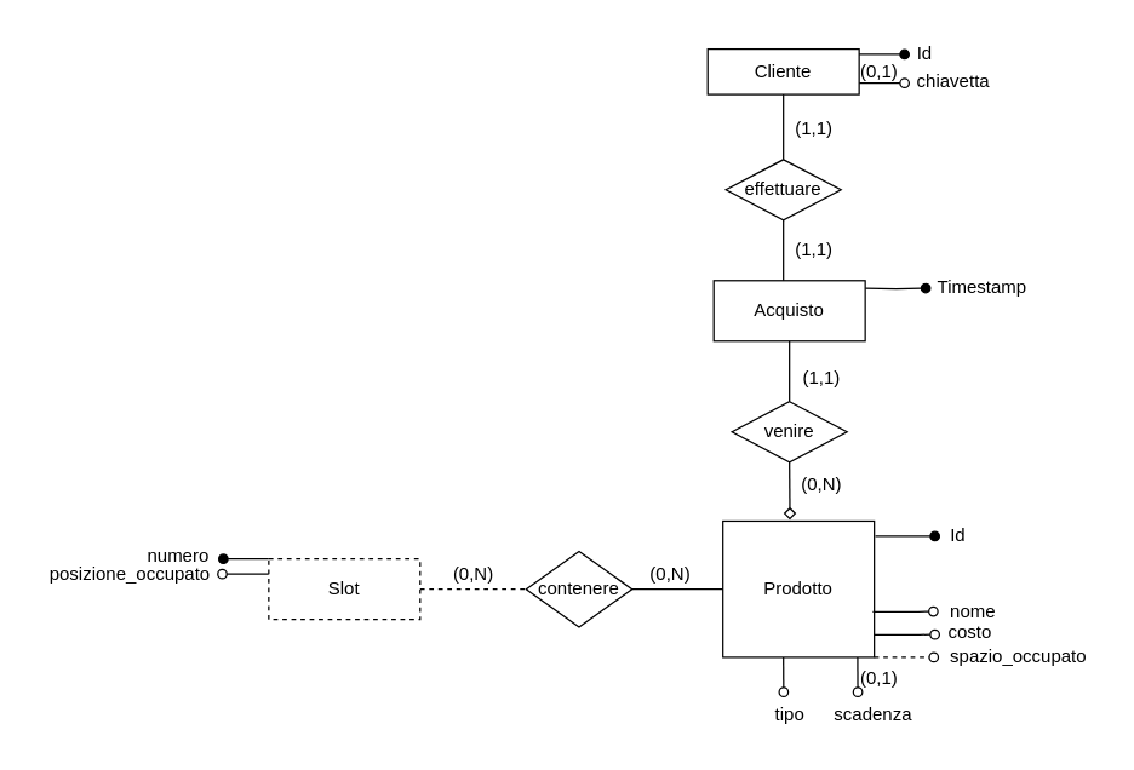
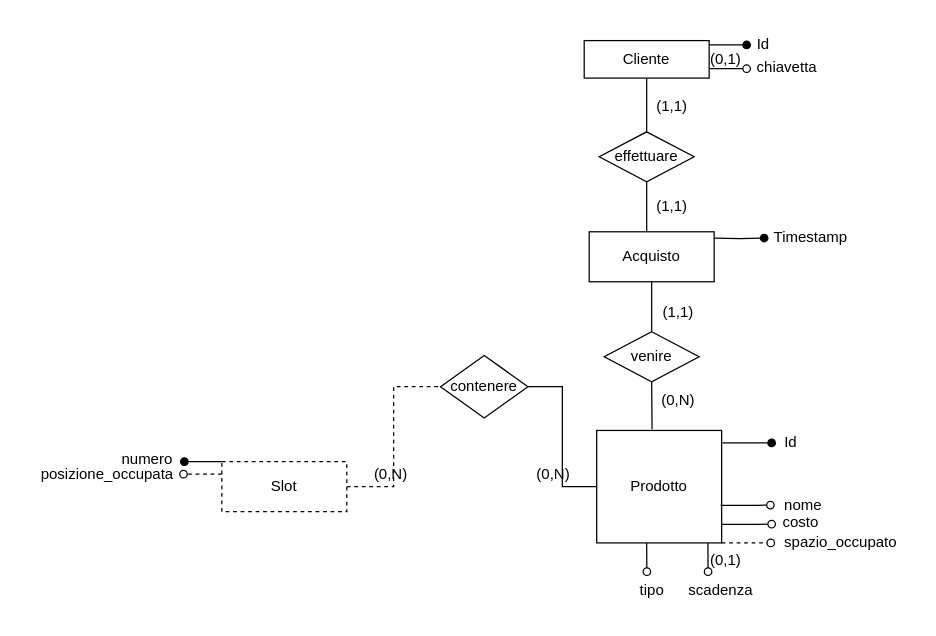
  <mxCell id="0" />
  <mxCell id="1" parent="0" />
  <mxCell id="2" style="edgeStyle=orthogonalEdgeStyle;rounded=0;orthogonalLoop=1;jettySize=auto;html=1;exitX=1;exitY=1;exitDx=0;exitDy=0;entryX=0.026;entryY=1.038;entryDx=0;entryDy=0;entryPerimeter=0;endArrow=oval;endFill=0;dashed=1;" parent="1" source="4" target="11" edge="1"><mxGeometry relative="1" as="geometry" /></mxCell>
  <mxCell id="3" style="edgeStyle=orthogonalEdgeStyle;rounded=0;orthogonalLoop=1;jettySize=auto;html=1;exitX=0.75;exitY=1;exitDx=0;exitDy=0;endArrow=oval;endFill=0;" parent="1" edge="1"><mxGeometry relative="1" as="geometry"><mxPoint x="566.143" y="457" as="targetPoint" /><mxPoint x="566" y="434" as="sourcePoint" /></mxGeometry></mxCell>
  <mxCell id="4" value="Prodotto" style="whiteSpace=wrap;html=1;align=center;" parent="1" vertex="1"><mxGeometry x="477" y="344" width="100" height="90" as="geometry" /></mxCell>
  <mxCell id="5" style="edgeStyle=orthogonalEdgeStyle;rounded=0;orthogonalLoop=1;jettySize=auto;html=1;exitX=1;exitY=0.5;exitDx=0;exitDy=0;entryX=0;entryY=0.5;entryDx=0;entryDy=0;endArrow=none;endFill=0;dashed=1;" parent="1" source="8" target="17" edge="1"><mxGeometry relative="1" as="geometry" /></mxCell>
  <mxCell id="6" style="edgeStyle=orthogonalEdgeStyle;rounded=0;orthogonalLoop=1;jettySize=auto;html=1;exitX=0;exitY=0;exitDx=0;exitDy=0;endArrow=oval;endFill=1;" parent="1" source="8" edge="1"><mxGeometry relative="1" as="geometry"><mxPoint x="147" y="369.238" as="targetPoint" /></mxGeometry></mxCell>
- <mxCell id="7" style="edgeStyle=orthogonalEdgeStyle;rounded=0;orthogonalLoop=1;jettySize=auto;html=1;exitX=0;exitY=0.25;exitDx=0;exitDy=0;entryX=0.989;entryY=0.876;entryDx=0;entryDy=0;entryPerimeter=0;endArrow=oval;endFill=0;" parent="1" source="8" target="26" edge="1"><mxGeometry relative="1" as="geometry" /></mxCell>
+ <mxCell id="7" style="edgeStyle=orthogonalEdgeStyle;rounded=0;orthogonalLoop=1;jettySize=auto;html=1;exitX=0;exitY=0.25;exitDx=0;exitDy=0;entryX=0.989;entryY=0.876;entryDx=0;entryDy=0;entryPerimeter=0;endArrow=oval;endFill=0;dashed=1;" parent="1" source="8" target="26" edge="1"><mxGeometry relative="1" as="geometry" /></mxCell>
  <mxCell id="8" value="Slot" style="whiteSpace=wrap;html=1;align=center;dashed=1;" parent="1" vertex="1"><mxGeometry x="177" y="369" width="100" height="40" as="geometry" /></mxCell>
  <mxCell id="9" value="nome" style="text;html=1;align=center;verticalAlign=middle;resizable=0;points=[];autosize=1;strokeColor=none;fillColor=none;" parent="1" vertex="1"><mxGeometry x="617" y="389" width="50" height="30" as="geometry" /></mxCell>
  <mxCell id="10" style="edgeStyle=orthogonalEdgeStyle;rounded=0;orthogonalLoop=1;jettySize=auto;html=1;exitX=1;exitY=0.25;exitDx=0;exitDy=0;endArrow=oval;endFill=0;" parent="1" edge="1"><mxGeometry relative="1" as="geometry"><mxPoint x="617" y="418.997" as="targetPoint" /><mxPoint x="577" y="419.14" as="sourcePoint" /><Array as="points"><mxPoint x="607" y="419.14" /><mxPoint x="607" y="419.14" /></Array></mxGeometry></mxCell>
  <mxCell id="11" value="costo" style="text;html=1;align=center;verticalAlign=middle;resizable=0;points=[];autosize=1;strokeColor=none;fillColor=none;" parent="1" vertex="1"><mxGeometry x="615" y="403" width="50" height="30" as="geometry" /></mxCell>
  <mxCell id="12" value="spazio_occupato" style="text;html=1;align=center;verticalAlign=middle;resizable=0;points=[];autosize=1;strokeColor=none;fillColor=none;" parent="1" vertex="1"><mxGeometry x="617" y="419" width="110" height="30" as="geometry" /></mxCell>
  <mxCell id="13" value="scadenza" style="text;html=1;align=center;verticalAlign=middle;resizable=0;points=[];autosize=1;strokeColor=none;fillColor=none;" parent="1" vertex="1"><mxGeometry x="541" y="457" width="70" height="30" as="geometry" /></mxCell>
  <mxCell id="14" style="edgeStyle=orthogonalEdgeStyle;rounded=0;orthogonalLoop=1;jettySize=auto;html=1;exitX=1;exitY=0.25;exitDx=0;exitDy=0;endArrow=oval;endFill=0;" parent="1" edge="1"><mxGeometry relative="1" as="geometry"><mxPoint x="616" y="403.717" as="targetPoint" /><mxPoint x="576" y="403.86" as="sourcePoint" /><Array as="points"><mxPoint x="606" y="403.86" /><mxPoint x="606" y="403.86" /></Array></mxGeometry></mxCell>
  <mxCell id="15" value="Id" style="text;html=1;align=center;verticalAlign=middle;resizable=0;points=[];autosize=1;strokeColor=none;fillColor=none;" parent="1" vertex="1"><mxGeometry x="617" y="339" width="30" height="30" as="geometry" /></mxCell>
  <mxCell id="16" style="edgeStyle=orthogonalEdgeStyle;rounded=0;orthogonalLoop=1;jettySize=auto;html=1;exitX=1;exitY=0.5;exitDx=0;exitDy=0;entryX=0;entryY=0.5;entryDx=0;entryDy=0;endArrow=none;endFill=0;" parent="1" source="17" target="4" edge="1"><mxGeometry relative="1" as="geometry" /></mxCell>
- <mxCell id="17" value="contenere" style="shape=rhombus;perimeter=rhombusPerimeter;whiteSpace=wrap;html=1;align=center;" parent="1" vertex="1"><mxGeometry x="347" y="364" width="70" height="50" as="geometry" /></mxCell>
+ <mxCell id="17" value="contenere" style="shape=rhombus;perimeter=rhombusPerimeter;whiteSpace=wrap;html=1;align=center;" parent="1" vertex="1"><mxGeometry x="352" y="284" width="70" height="50" as="geometry" /></mxCell>
  <mxCell id="18" value="(0,N)" style="text;html=1;align=center;verticalAlign=middle;resizable=0;points=[];autosize=1;strokeColor=none;fillColor=none;" parent="1" vertex="1"><mxGeometry x="287" y="364" width="50" height="30" as="geometry" /></mxCell>
  <mxCell id="19" value="(0,N)" style="text;html=1;align=center;verticalAlign=middle;resizable=0;points=[];autosize=1;strokeColor=none;fillColor=none;" parent="1" vertex="1"><mxGeometry x="417" y="364" width="50" height="30" as="geometry" /></mxCell>
  <mxCell id="20" style="edgeStyle=orthogonalEdgeStyle;rounded=0;orthogonalLoop=1;jettySize=auto;html=1;exitX=1;exitY=0.25;exitDx=0;exitDy=0;endArrow=oval;endFill=1;" parent="1" edge="1"><mxGeometry relative="1" as="geometry"><mxPoint x="597" y="35.619" as="targetPoint" /><mxPoint x="562" y="35.5" as="sourcePoint" /></mxGeometry></mxCell>
  <mxCell id="21" style="edgeStyle=orthogonalEdgeStyle;rounded=0;orthogonalLoop=1;jettySize=auto;html=1;exitX=1;exitY=0.75;exitDx=0;exitDy=0;endArrow=oval;endFill=0;" parent="1" source="23" edge="1"><mxGeometry relative="1" as="geometry"><mxPoint x="597" y="54.571" as="targetPoint" /></mxGeometry></mxCell>
  <mxCell id="22" style="edgeStyle=orthogonalEdgeStyle;rounded=0;orthogonalLoop=1;jettySize=auto;html=1;exitX=0.5;exitY=1;exitDx=0;exitDy=0;entryX=0.5;entryY=0;entryDx=0;entryDy=0;endArrow=none;endFill=0;" parent="1" source="23" target="39" edge="1"><mxGeometry relative="1" as="geometry" /></mxCell>
  <mxCell id="23" value="Cliente" style="whiteSpace=wrap;html=1;align=center;" parent="1" vertex="1"><mxGeometry x="467" y="32" width="100" height="30" as="geometry" /></mxCell>
  <mxCell id="24" style="edgeStyle=orthogonalEdgeStyle;rounded=0;orthogonalLoop=1;jettySize=auto;html=1;exitX=1;exitY=1;exitDx=0;exitDy=0;entryX=0.026;entryY=1.038;entryDx=0;entryDy=0;entryPerimeter=0;endArrow=oval;endFill=1;" parent="1" edge="1"><mxGeometry relative="1" as="geometry"><mxPoint x="577.7" y="354" as="sourcePoint" /><mxPoint x="617" y="354.14" as="targetPoint" /></mxGeometry></mxCell>
  <mxCell id="25" value="Id" style="text;html=1;align=center;verticalAlign=middle;resizable=0;points=[];autosize=1;strokeColor=none;fillColor=none;" parent="1" vertex="1"><mxGeometry x="595" y="20" width="30" height="30" as="geometry" /></mxCell>
  <mxCell id="26" value="numero" style="text;html=1;align=center;verticalAlign=middle;resizable=0;points=[];autosize=1;strokeColor=none;fillColor=none;" parent="1" vertex="1"><mxGeometry x="87" y="352" width="60" height="30" as="geometry" /></mxCell>
- <mxCell id="27" value="posizione_occupato" style="text;html=1;align=center;verticalAlign=middle;resizable=0;points=[];autosize=1;strokeColor=none;fillColor=none;" parent="1" vertex="1"><mxGeometry x="20" y="364" width="130" height="30" as="geometry" /></mxCell>
+ <mxCell id="27" value="posizione_occupata" style="text;html=1;align=center;verticalAlign=middle;resizable=0;points=[];autosize=1;strokeColor=none;fillColor=none;" parent="1" vertex="1"><mxGeometry x="20" y="364" width="130" height="30" as="geometry" /></mxCell>
  <mxCell id="28" value="(0,1)" style="text;html=1;align=center;verticalAlign=middle;resizable=0;points=[];autosize=1;strokeColor=none;fillColor=none;" parent="1" vertex="1"><mxGeometry x="554.5" y="433" width="50" height="30" as="geometry" /></mxCell>
  <mxCell id="29" style="edgeStyle=orthogonalEdgeStyle;rounded=0;orthogonalLoop=1;jettySize=auto;html=1;exitX=0.75;exitY=1;exitDx=0;exitDy=0;endArrow=oval;endFill=0;" parent="1" edge="1"><mxGeometry relative="1" as="geometry"><mxPoint x="517.143" y="457" as="targetPoint" /><mxPoint x="517" y="434" as="sourcePoint" /></mxGeometry></mxCell>
  <mxCell id="30" value="tipo" style="text;html=1;align=center;verticalAlign=middle;resizable=0;points=[];autosize=1;strokeColor=none;fillColor=none;" parent="1" vertex="1"><mxGeometry x="501" y="457" width="40" height="30" as="geometry" /></mxCell>
  <mxCell id="31" value="chiavetta" style="text;html=1;align=center;verticalAlign=middle;resizable=0;points=[];autosize=1;strokeColor=none;fillColor=none;" parent="1" vertex="1"><mxGeometry x="594" y="39" width="70" height="30" as="geometry" /></mxCell>
  <mxCell id="32" style="edgeStyle=orthogonalEdgeStyle;rounded=0;orthogonalLoop=1;jettySize=auto;html=1;exitX=1;exitY=0.25;exitDx=0;exitDy=0;endArrow=oval;endFill=1;" parent="1" edge="1"><mxGeometry relative="1" as="geometry"><mxPoint x="571" y="190" as="sourcePoint" /><mxPoint x="611" y="190" as="targetPoint" /></mxGeometry></mxCell>
  <mxCell id="33" style="edgeStyle=orthogonalEdgeStyle;rounded=0;orthogonalLoop=1;jettySize=auto;html=1;exitX=0.5;exitY=1;exitDx=0;exitDy=0;entryX=0.5;entryY=0;entryDx=0;entryDy=0;endArrow=none;endFill=0;" parent="1" source="34" target="37" edge="1"><mxGeometry relative="1" as="geometry" /></mxCell>
  <mxCell id="34" value="Acquisto" style="whiteSpace=wrap;html=1;align=center;" parent="1" vertex="1"><mxGeometry x="471" y="185" width="100" height="40" as="geometry" /></mxCell>
  <mxCell id="35" value="Timestamp" style="text;html=1;align=center;verticalAlign=middle;resizable=0;points=[];autosize=1;strokeColor=none;fillColor=none;" parent="1" vertex="1"><mxGeometry x="608" y="175" width="80" height="30" as="geometry" /></mxCell>
- <mxCell id="36" style="edgeStyle=orthogonalEdgeStyle;rounded=0;orthogonalLoop=1;jettySize=auto;html=1;exitX=0.5;exitY=1;exitDx=0;exitDy=0;entryX=0.443;entryY=-0.01;entryDx=0;entryDy=0;entryPerimeter=0;endArrow=diamond;endFill=0;" parent="1" source="37" target="4" edge="1"><mxGeometry relative="1" as="geometry" /></mxCell>
+ <mxCell id="36" style="edgeStyle=orthogonalEdgeStyle;rounded=0;orthogonalLoop=1;jettySize=auto;html=1;exitX=0.5;exitY=1;exitDx=0;exitDy=0;entryX=0.443;entryY=-0.01;entryDx=0;entryDy=0;entryPerimeter=0;endArrow=none;endFill=0;" parent="1" source="37" target="4" edge="1"><mxGeometry relative="1" as="geometry" /></mxCell>
  <mxCell id="37" value="venire" style="shape=rhombus;perimeter=rhombusPerimeter;whiteSpace=wrap;html=1;align=center;" parent="1" vertex="1"><mxGeometry x="483" y="265" width="76" height="40" as="geometry" /></mxCell>
  <mxCell id="38" style="edgeStyle=orthogonalEdgeStyle;rounded=0;orthogonalLoop=1;jettySize=auto;html=1;exitX=0.5;exitY=1;exitDx=0;exitDy=0;endArrow=none;endFill=0;" parent="1" source="39" edge="1"><mxGeometry relative="1" as="geometry"><mxPoint x="517" y="185" as="targetPoint" /></mxGeometry></mxCell>
  <mxCell id="39" value="effettuare" style="shape=rhombus;perimeter=rhombusPerimeter;whiteSpace=wrap;html=1;align=center;" parent="1" vertex="1"><mxGeometry x="479" y="105" width="76" height="40" as="geometry" /></mxCell>
  <mxCell id="40" value="(1,1)" style="text;html=1;align=center;verticalAlign=middle;resizable=0;points=[];autosize=1;strokeColor=none;fillColor=none;" parent="1" vertex="1"><mxGeometry x="512" y="70" width="50" height="30" as="geometry" /></mxCell>
  <mxCell id="41" value="(1,1)" style="text;html=1;align=center;verticalAlign=middle;resizable=0;points=[];autosize=1;strokeColor=none;fillColor=none;" parent="1" vertex="1"><mxGeometry x="512" y="150" width="50" height="30" as="geometry" /></mxCell>
  <mxCell id="42" value="(0,N)" style="text;html=1;align=center;verticalAlign=middle;resizable=0;points=[];autosize=1;strokeColor=none;fillColor=none;" parent="1" vertex="1"><mxGeometry x="517" y="305" width="50" height="30" as="geometry" /></mxCell>
  <mxCell id="43" value="(1,1)" style="text;html=1;align=center;verticalAlign=middle;resizable=0;points=[];autosize=1;strokeColor=none;fillColor=none;" parent="1" vertex="1"><mxGeometry x="517" y="235" width="50" height="30" as="geometry" /></mxCell>
  <mxCell id="44" value="(0,1)" style="text;html=1;align=center;verticalAlign=middle;resizable=0;points=[];autosize=1;strokeColor=none;fillColor=none;" parent="1" vertex="1"><mxGeometry x="554.5" y="32" width="50" height="30" as="geometry" /></mxCell>
